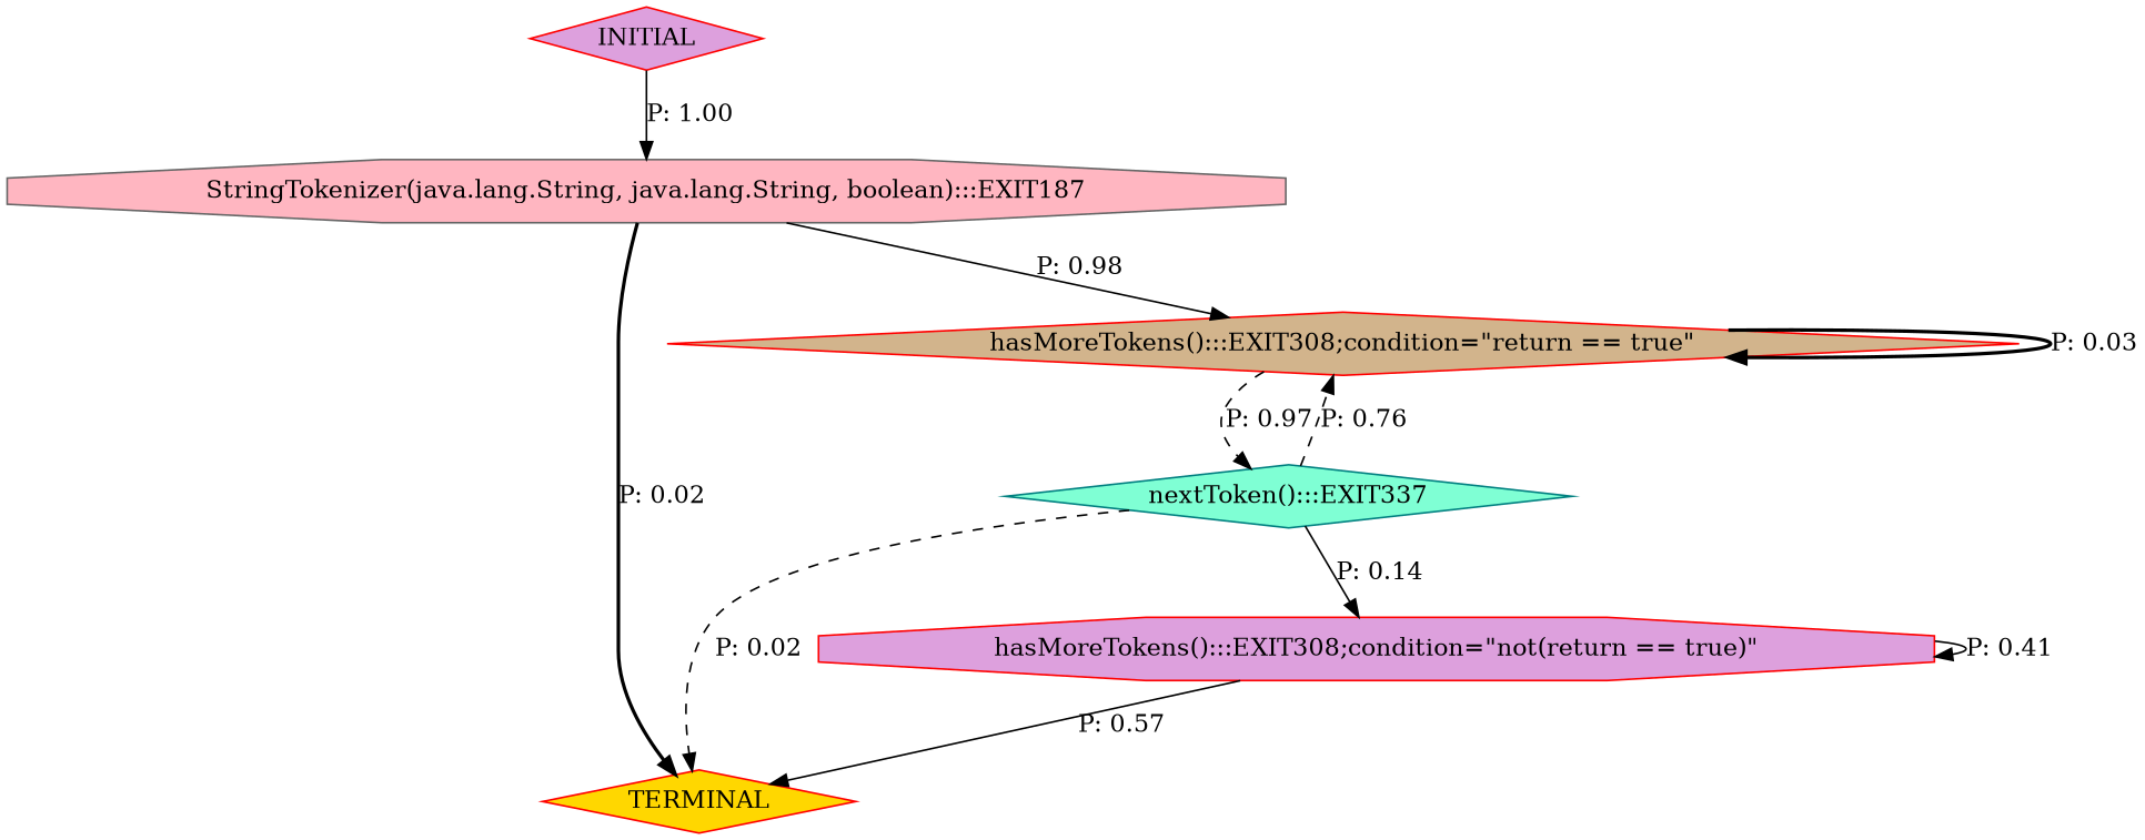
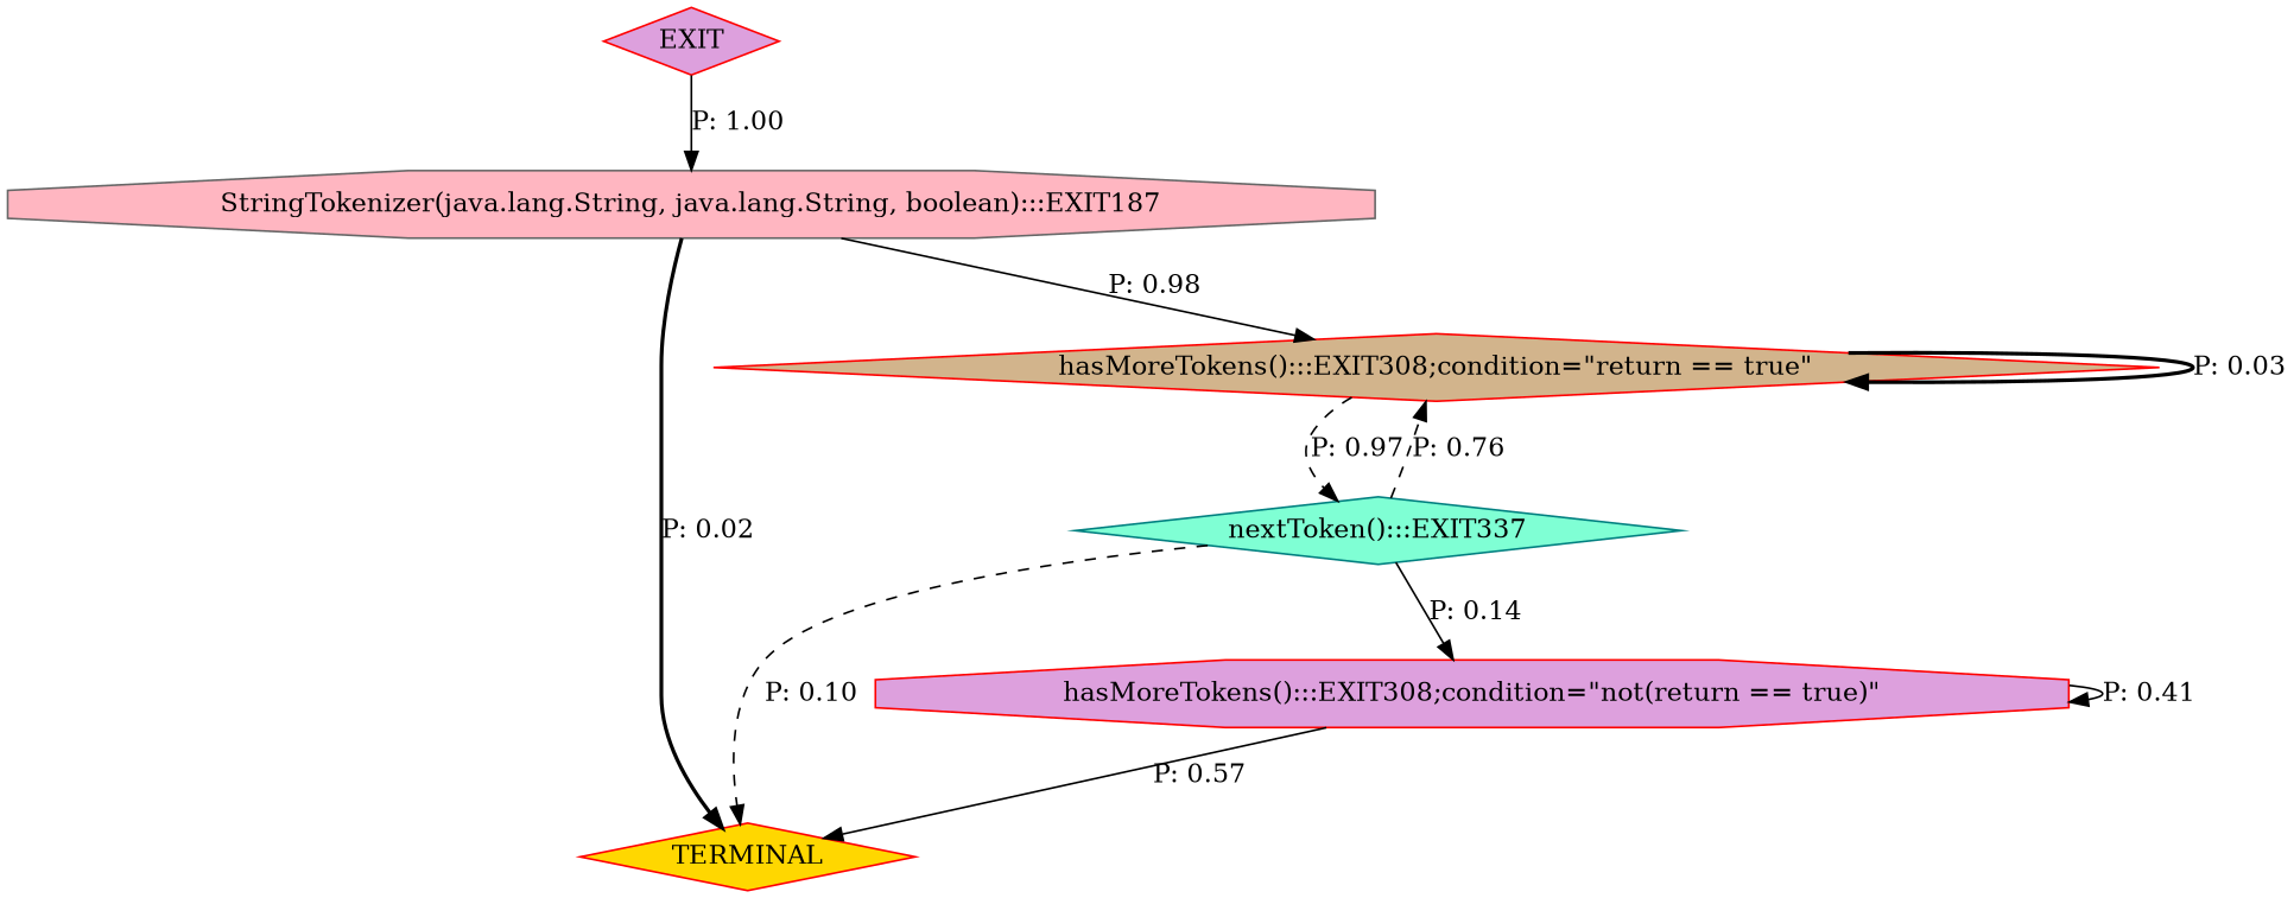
  digraph {
    node [color=red fillcolor=plum shape=diamond style=filled]
    edge [style=solid]
    n1 [color=gray40 fillcolor=lightpink label="StringTokenizer(java.lang.String, java.lang.String, boolean):::EXIT187" shape=octagon]
    n2 [fillcolor=gold label=TERMINAL]
    n3 [fillcolor=tan label="hasMoreTokens():::EXIT308;condition=\"return == true\""]
    n4 [color=teal fillcolor=aquamarine label="nextToken():::EXIT337"]
    n5 [label="hasMoreTokens():::EXIT308;condition=\"not(return == true)\"" shape=octagon]
-   n6 [label=INITIAL]
+   n6 [label=EXIT]
    n1 -> n2 [label="P: 0.02" style=bold]
    n1 -> n3 [label="P: 0.98"]
    n3 -> n3 [label="P: 0.03" style=bold]
    n3 -> n4 [label="P: 0.97" style=dashed]
-   n4 -> n2 [label="P: 0.02" style=dashed]
+   n4 -> n2 [label="P: 0.10" style=dashed]
    n4 -> n3 [label="P: 0.76" style=dashed]
    n4 -> n5 [label="P: 0.14"]
    n5 -> n2 [label="P: 0.57"]
    n5 -> n5 [label="P: 0.41"]
    n6 -> n1 [label="P: 1.00"]
  }
